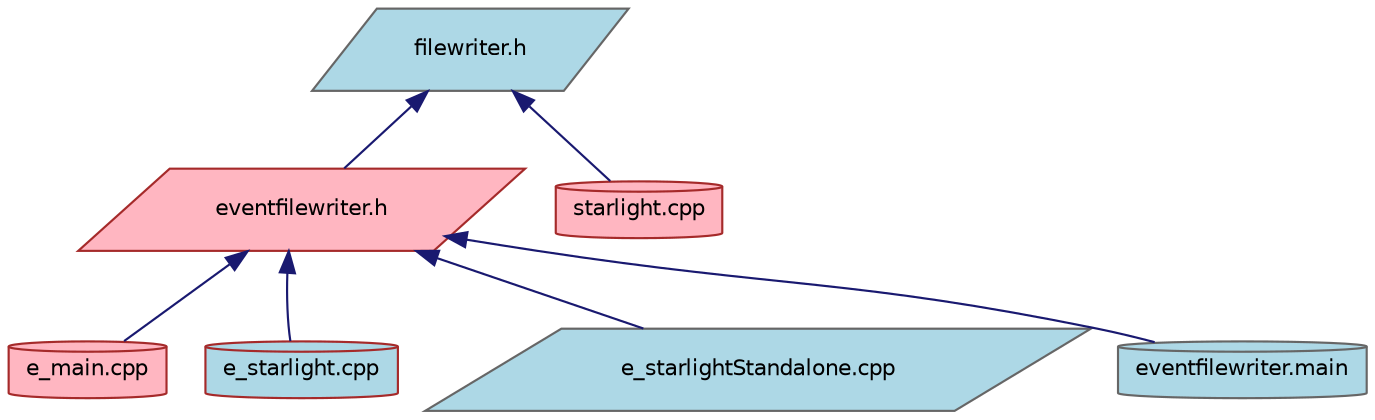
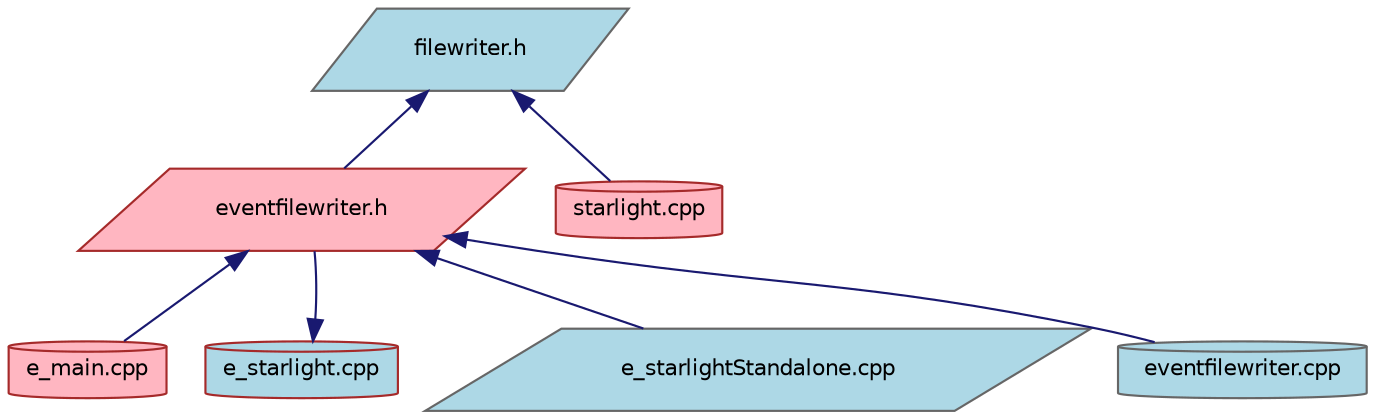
  digraph {
    node [color=brown fillcolor=lightblue fontname=Helvetica fontsize=10 shape=cylinder style=filled]
    edge [color=midnightblue dir=back fontname=Helvetica fontsize=10 labelfontname=Helvetica labelfontsize=10 style=solid]
    n1 [color=gray40 fontcolor=black height=0.2 label="filewriter.h" shape=parallelogram width=0.4]
    n2 [fillcolor=lightpink height=0.2 label="eventfilewriter.h" shape=parallelogram width=0.4]
    n3 [fillcolor=lightpink height=0.2 label="starlight.cpp" width=0.4]
    n4 [fillcolor=lightpink height=0.2 label="e_main.cpp" width=0.4]
    n5 [height=0.2 label="e_starlight.cpp" width=0.4]
    n6 [color=gray40 height=0.2 label="e_starlightStandalone.cpp" shape=parallelogram width=0.4]
-   n7 [color=gray40 height=0.2 label="eventfilewriter.main" width=0.4]
+   n7 [color=gray40 height=0.2 label="eventfilewriter.cpp" width=0.4]
    n1 -> n2
    n1 -> n3
    n2 -> n4
-   n2 -> n5
+   n5 -> n2
    n2 -> n6
    n2 -> n7
  }
